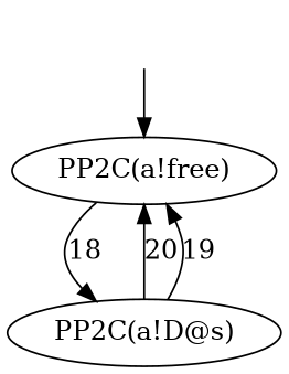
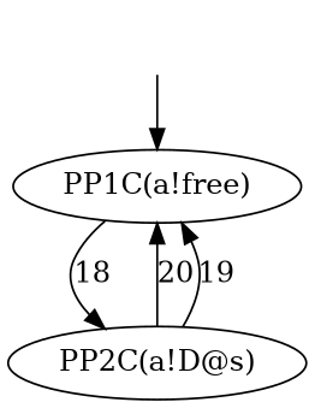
  digraph {
    Init_81 [height="0px" style=invis width="0px"]
-   n2 [label="PP2C(a!free)"]
+   n2 [label="PP1C(a!free)"]
    n3 [label="PP2C(a!D@s)"]
    Init_81 -> n2
    n2 -> n3 [label=18]
    n3 -> n2 [label=20]
    n3 -> n2 [label=19]
  }
